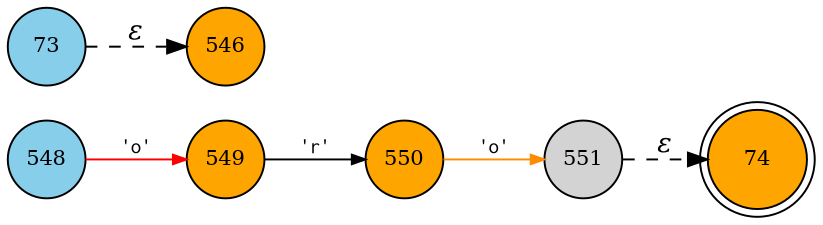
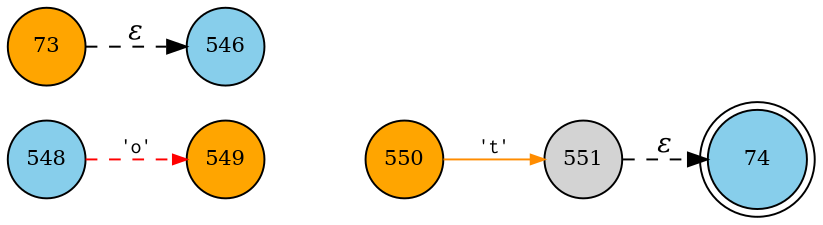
  digraph {
    rankdir=LR
    node [fillcolor=skyblue fixedsize=true fontsize=11 shape=circle style=filled peripheries=1]
    edge [arrowhead=normal arrowsize=.7 color=black fontname=Courier fontsize=11 style=dashed]
-   n1 [fillcolor=orange label=74 shape=doublecircle width=.6 peripheries=""]
-   n2 [fillcolor=orange label=546 width=.55]
+   n1 [label=74 shape=doublecircle width=.6 peripheries=""]
+   n2 [label=546 width=.55]
    n3 [label=548 width=.55]
    n4 [fillcolor=orange label=549 width=.55]
    n5 [fillcolor=orange label=550 width=.55]
    n6 [fillcolor=lightgrey label=551 width=.55]
-   n7 [label=73 width=.55]
-   n3 -> n4 [color=red label="'o'" style=solid]
-   n4 -> n5 [label="'r'" style=solid]
-   n5 -> n6 [color=darkorange label="'o'" style=solid]
+   n7 [fillcolor=orange label=73 width=.55]
+   n3 -> n4 [color=red label="'o'"]
+   n5 -> n6 [color=darkorange label="'t'" style=solid]
    n6 -> n1 [fontname="Times-Italic" label="&epsilon;" arrowhead="" arrowsize="" fontsize=""]
    n7 -> n2 [fontname="Times-Italic" label="&epsilon;" arrowhead="" arrowsize="" fontsize=""]
  }
